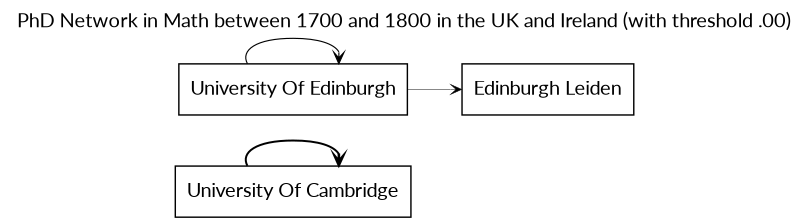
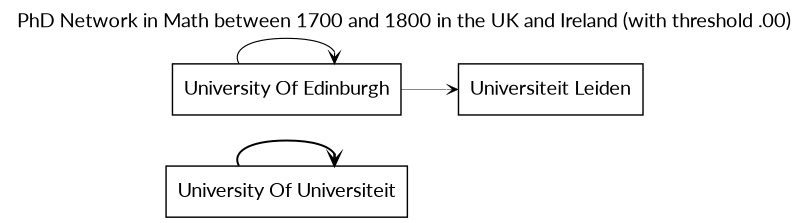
  digraph {
    fontname=Lato
    label="PhD Network in Math between 1700 and 1800 in the UK and Ireland (with threshold .00)"
    labelloc=t
    rankdir=LR
    node [fontname=Lato shape=rectangle]
    edge [arrowhead=vee arrowsize=0.8 fontname=Lato weight=0.1]
-   "University Of Cambridge"
+   "University Of Cambridge" [label="University Of Universiteit"]
    "University Of Edinburgh"
-   "Universiteit Leiden" [label="Edinburgh Leiden"]
+   "Universiteit Leiden"
    "University Of Cambridge" -> "University Of Cambridge" [penwidth=1.4]
    "University Of Edinburgh" -> "University Of Edinburgh" [penwidth=.8]
    "University Of Edinburgh" -> "Universiteit Leiden" [penwidth=.3]
  }
